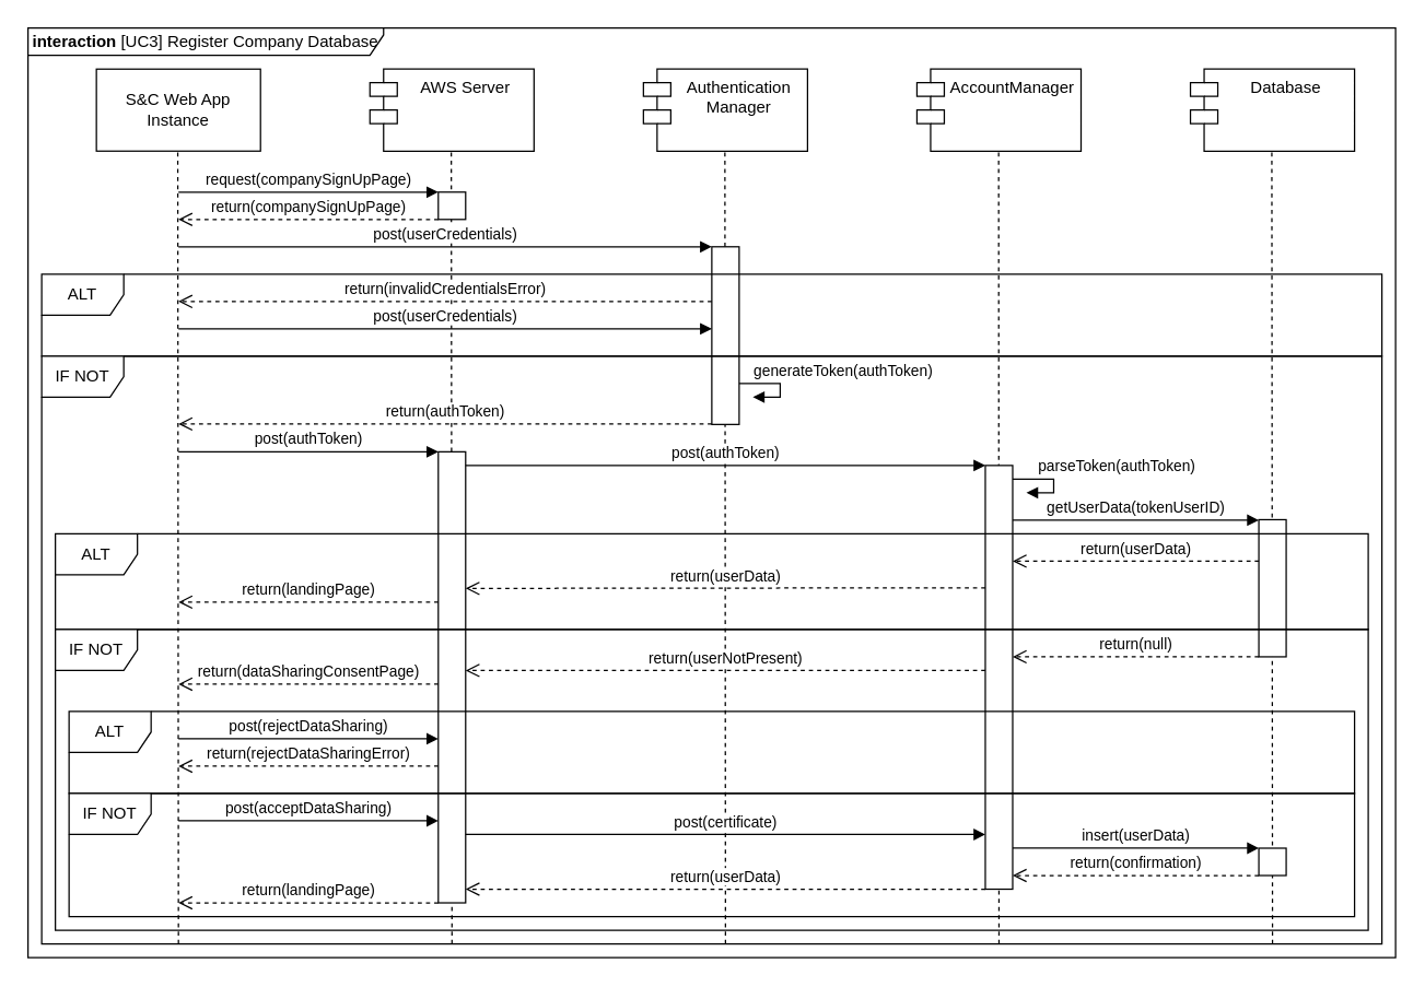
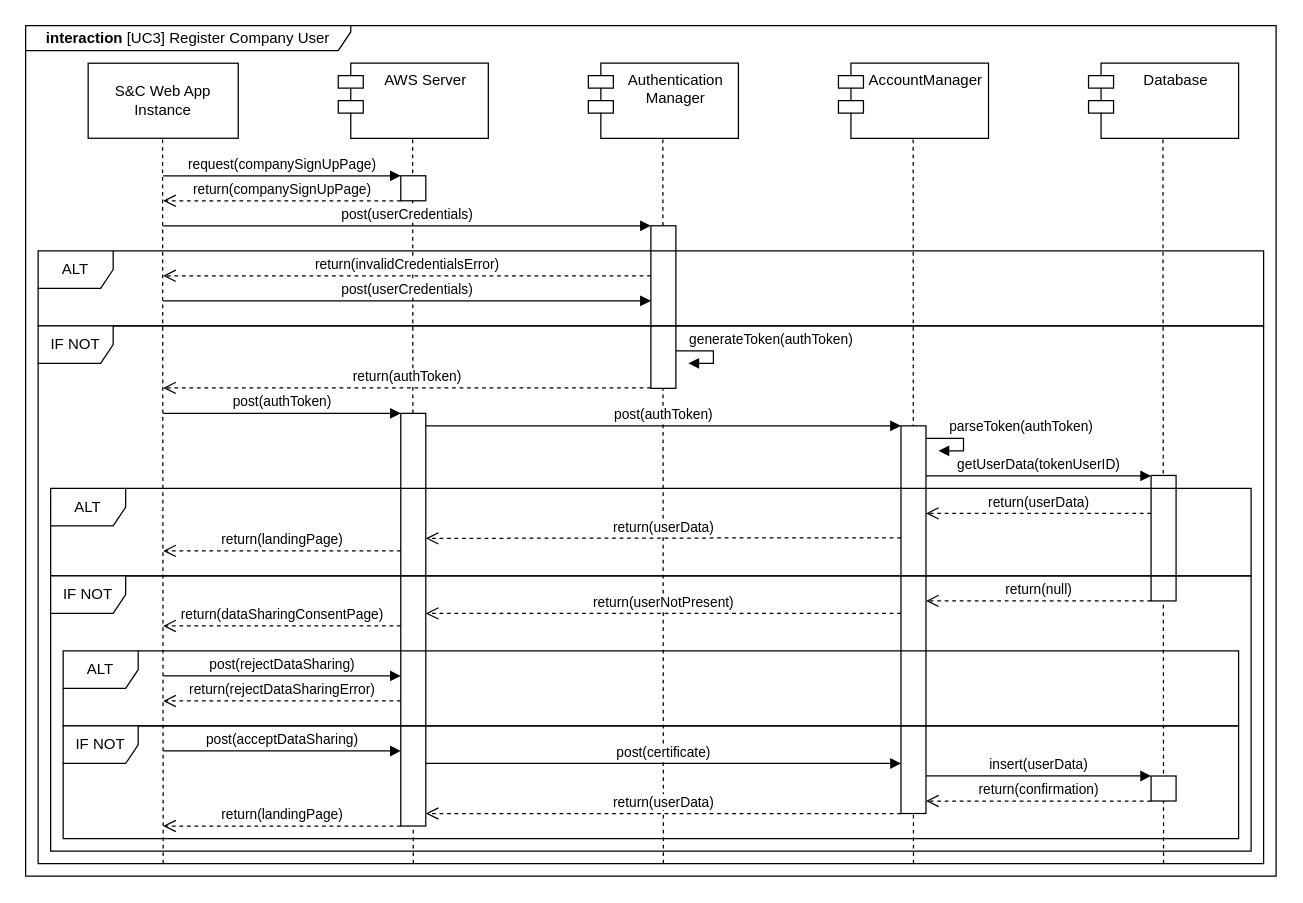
  <mxCell id="0" />
  <mxCell id="1" parent="0" />
  <mxCell id="2" value="S&amp;amp;C Web App Instance" style="rounded=0;whiteSpace=wrap;html=1;" parent="1" vertex="1"><mxGeometry x="70" y="50" width="120" height="60" as="geometry" /></mxCell>
  <mxCell id="3" value="AWS Server&lt;div&gt;&lt;br&gt;&lt;/div&gt;" style="shape=module;align=left;spacingLeft=20;align=center;verticalAlign=top;whiteSpace=wrap;html=1;" parent="1" vertex="1"><mxGeometry x="270" y="50" width="120" height="60" as="geometry" /></mxCell>
  <mxCell id="4" value="Authentication&lt;div&gt;Manager&lt;/div&gt;" style="shape=module;align=left;spacingLeft=20;align=center;verticalAlign=top;whiteSpace=wrap;html=1;" parent="1" vertex="1"><mxGeometry x="470" y="50" width="120" height="60" as="geometry" /></mxCell>
  <mxCell id="5" value="AccountManager" style="shape=module;align=left;spacingLeft=20;align=center;verticalAlign=top;whiteSpace=wrap;html=1;" parent="1" vertex="1"><mxGeometry x="670" y="50" width="120" height="60" as="geometry" /></mxCell>
  <mxCell id="6" value="Database" style="shape=module;align=left;spacingLeft=20;align=center;verticalAlign=top;whiteSpace=wrap;html=1;" parent="1" vertex="1"><mxGeometry x="870" y="50" width="120" height="60" as="geometry" /></mxCell>
  <mxCell id="7" value="" style="endArrow=none;dashed=1;html=1;rounded=0;" parent="1" edge="1"><mxGeometry width="50" height="50" relative="1" as="geometry"><mxPoint x="130" y="690" as="sourcePoint" /><mxPoint x="129.5" y="110" as="targetPoint" /></mxGeometry></mxCell>
  <mxCell id="8" value="" style="endArrow=none;dashed=1;html=1;rounded=0;" parent="1" edge="1"><mxGeometry width="50" height="50" relative="1" as="geometry"><mxPoint x="330" y="690" as="sourcePoint" /><mxPoint x="329.5" y="110" as="targetPoint" /></mxGeometry></mxCell>
  <mxCell id="9" value="" style="endArrow=none;dashed=1;html=1;rounded=0;" parent="1" edge="1"><mxGeometry width="50" height="50" relative="1" as="geometry"><mxPoint x="530" y="690" as="sourcePoint" /><mxPoint x="529.58" y="110.34" as="targetPoint" /></mxGeometry></mxCell>
  <mxCell id="10" value="" style="endArrow=none;dashed=1;html=1;rounded=0;" parent="1" edge="1"><mxGeometry width="50" height="50" relative="1" as="geometry"><mxPoint x="730" y="690" as="sourcePoint" /><mxPoint x="729.75" y="110" as="targetPoint" /></mxGeometry></mxCell>
  <mxCell id="11" value="" style="endArrow=none;dashed=1;html=1;rounded=0;" parent="1" edge="1"><mxGeometry width="50" height="50" relative="1" as="geometry"><mxPoint x="930" y="690" as="sourcePoint" /><mxPoint x="929.5" y="110" as="targetPoint" /></mxGeometry></mxCell>
  <mxCell id="12" value="" style="rounded=0;whiteSpace=wrap;html=1;rotation=0;" parent="1" vertex="1"><mxGeometry x="320" y="140" width="20" height="20" as="geometry" /></mxCell>
  <mxCell id="13" value="return(companySignUpPage)" style="html=1;verticalAlign=bottom;endArrow=open;dashed=1;endSize=8;curved=0;rounded=0;" parent="1" edge="1"><mxGeometry relative="1" as="geometry"><mxPoint x="320" y="160" as="sourcePoint" /><mxPoint x="130" y="160" as="targetPoint" /></mxGeometry></mxCell>
  <mxCell id="14" value="request(companySignUpPage)" style="html=1;verticalAlign=bottom;endArrow=block;curved=0;rounded=0;" parent="1" edge="1"><mxGeometry width="80" relative="1" as="geometry"><mxPoint x="130" y="140" as="sourcePoint" /><mxPoint x="320" y="140" as="targetPoint" /></mxGeometry></mxCell>
  <mxCell id="15" value="" style="rounded=0;whiteSpace=wrap;html=1;rotation=0;" parent="1" vertex="1"><mxGeometry x="520" y="180" width="20" height="130" as="geometry" /></mxCell>
  <mxCell id="16" value="post(userCredentials)" style="html=1;verticalAlign=bottom;endArrow=block;curved=0;rounded=0;" parent="1" edge="1"><mxGeometry x="0.002" width="80" relative="1" as="geometry"><mxPoint x="130" y="180" as="sourcePoint" /><mxPoint x="520" y="180" as="targetPoint" /><mxPoint as="offset" /></mxGeometry></mxCell>
  <mxCell id="17" value="return(invalidCredentialsError)" style="html=1;verticalAlign=bottom;endArrow=open;dashed=1;endSize=8;curved=0;rounded=0;" parent="1" edge="1"><mxGeometry relative="1" as="geometry"><mxPoint x="520" y="220" as="sourcePoint" /><mxPoint x="130" y="220" as="targetPoint" /></mxGeometry></mxCell>
  <mxCell id="18" value="post(userCredentials)" style="html=1;verticalAlign=bottom;endArrow=block;curved=0;rounded=0;" parent="1" edge="1"><mxGeometry x="0.002" width="80" relative="1" as="geometry"><mxPoint x="130" y="240" as="sourcePoint" /><mxPoint x="520" y="240" as="targetPoint" /><mxPoint as="offset" /></mxGeometry></mxCell>
  <mxCell id="19" value="post(authToken)" style="html=1;verticalAlign=bottom;endArrow=block;curved=0;rounded=0;" parent="1" edge="1"><mxGeometry width="80" relative="1" as="geometry"><mxPoint x="130" y="330" as="sourcePoint" /><mxPoint x="320" y="330" as="targetPoint" /></mxGeometry></mxCell>
  <mxCell id="20" value="" style="rounded=0;whiteSpace=wrap;html=1;rotation=0;" parent="1" vertex="1"><mxGeometry x="320" y="330" width="20" height="330" as="geometry" /></mxCell>
  <mxCell id="21" value="" style="rounded=0;whiteSpace=wrap;html=1;rotation=0;" parent="1" vertex="1"><mxGeometry x="720" y="340" width="20" height="310" as="geometry" /></mxCell>
  <mxCell id="22" value="post(authToken)" style="html=1;verticalAlign=bottom;endArrow=block;curved=0;rounded=0;" parent="1" edge="1"><mxGeometry width="80" relative="1" as="geometry"><mxPoint x="340" y="340" as="sourcePoint" /><mxPoint x="720" y="340" as="targetPoint" /></mxGeometry></mxCell>
  <mxCell id="23" value="parseToken(authToken)" style="html=1;verticalAlign=bottom;endArrow=block;curved=0;rounded=0;" parent="1" edge="1"><mxGeometry y="46" width="80" relative="1" as="geometry"><mxPoint x="740" y="350" as="sourcePoint" /><mxPoint x="750" y="360" as="targetPoint" /><Array as="points"><mxPoint x="770" y="350" /><mxPoint x="770" y="360" /></Array><mxPoint as="offset" /></mxGeometry></mxCell>
  <mxCell id="24" value="getUserData(tokenUserID)" style="html=1;verticalAlign=bottom;endArrow=block;curved=0;rounded=0;" parent="1" edge="1"><mxGeometry x="0.003" width="80" relative="1" as="geometry"><mxPoint x="740" y="380" as="sourcePoint" /><mxPoint x="920" y="380" as="targetPoint" /><mxPoint as="offset" /></mxGeometry></mxCell>
  <mxCell id="25" value="" style="rounded=0;whiteSpace=wrap;html=1;rotation=0;" parent="1" vertex="1"><mxGeometry x="920" y="379.66" width="20" height="100.34" as="geometry" /></mxCell>
  <mxCell id="26" value="return(userNotPresent)" style="html=1;verticalAlign=bottom;endArrow=open;dashed=1;endSize=8;curved=0;rounded=0;" parent="1" edge="1"><mxGeometry relative="1" as="geometry"><mxPoint x="720" y="490" as="sourcePoint" /><mxPoint x="340" y="490" as="targetPoint" /></mxGeometry></mxCell>
  <mxCell id="27" value="return(null)" style="html=1;verticalAlign=bottom;endArrow=open;dashed=1;endSize=8;curved=0;rounded=0;" parent="1" edge="1"><mxGeometry relative="1" as="geometry"><mxPoint x="920" y="480" as="sourcePoint" /><mxPoint x="740" y="480" as="targetPoint" /></mxGeometry></mxCell>
  <mxCell id="28" value="return(userData)" style="html=1;verticalAlign=bottom;endArrow=open;dashed=1;endSize=8;curved=0;rounded=0;" parent="1" edge="1"><mxGeometry relative="1" as="geometry"><mxPoint x="720" y="429.49" as="sourcePoint" /><mxPoint x="340" y="429.95" as="targetPoint" /></mxGeometry></mxCell>
  <mxCell id="29" value="return(landingPage)" style="html=1;verticalAlign=bottom;endArrow=open;dashed=1;endSize=8;curved=0;rounded=0;" parent="1" edge="1"><mxGeometry relative="1" as="geometry"><mxPoint x="320" y="440" as="sourcePoint" /><mxPoint x="130" y="440" as="targetPoint" /></mxGeometry></mxCell>
  <mxCell id="30" value="return(dataSharingConsentPage)" style="html=1;verticalAlign=bottom;endArrow=open;dashed=1;endSize=8;curved=0;rounded=0;" parent="1" edge="1"><mxGeometry relative="1" as="geometry"><mxPoint x="320" y="500" as="sourcePoint" /><mxPoint x="130" y="500" as="targetPoint" /></mxGeometry></mxCell>
  <mxCell id="31" value="return(userData)" style="html=1;verticalAlign=bottom;endArrow=open;dashed=1;endSize=8;curved=0;rounded=0;" parent="1" edge="1"><mxGeometry relative="1" as="geometry"><mxPoint x="920" y="410" as="sourcePoint" /><mxPoint x="740" y="410" as="targetPoint" /></mxGeometry></mxCell>
  <mxCell id="32" value="generateToken(authToken)" style="html=1;verticalAlign=bottom;endArrow=block;curved=0;rounded=0;" parent="1" edge="1"><mxGeometry y="46" width="80" relative="1" as="geometry"><mxPoint x="540" y="280" as="sourcePoint" /><mxPoint x="550" y="290" as="targetPoint" /><Array as="points"><mxPoint x="570" y="280" /><mxPoint x="570" y="290" /></Array><mxPoint as="offset" /></mxGeometry></mxCell>
  <mxCell id="33" value="return(authToken)" style="html=1;verticalAlign=bottom;endArrow=open;dashed=1;endSize=8;curved=0;rounded=0;" parent="1" edge="1"><mxGeometry relative="1" as="geometry"><mxPoint x="520" y="309.66" as="sourcePoint" /><mxPoint x="130" y="309.66" as="targetPoint" /></mxGeometry></mxCell>
  <mxCell id="34" value="post(rejectDataSharing)" style="html=1;verticalAlign=bottom;endArrow=block;curved=0;rounded=0;" parent="1" edge="1"><mxGeometry width="80" relative="1" as="geometry"><mxPoint x="130" y="540" as="sourcePoint" /><mxPoint x="320" y="540" as="targetPoint" /></mxGeometry></mxCell>
  <mxCell id="35" value="return(rejectDataSharingError)" style="html=1;verticalAlign=bottom;endArrow=open;dashed=1;endSize=8;curved=0;rounded=0;" parent="1" edge="1"><mxGeometry relative="1" as="geometry"><mxPoint x="320" y="560" as="sourcePoint" /><mxPoint x="130" y="560" as="targetPoint" /></mxGeometry></mxCell>
  <mxCell id="36" value="post(acceptDataSharing)" style="html=1;verticalAlign=bottom;endArrow=block;curved=0;rounded=0;" parent="1" edge="1"><mxGeometry width="80" relative="1" as="geometry"><mxPoint x="130" y="600" as="sourcePoint" /><mxPoint x="320" y="600" as="targetPoint" /></mxGeometry></mxCell>
  <mxCell id="37" value="post(certificate)" style="html=1;verticalAlign=bottom;endArrow=block;curved=0;rounded=0;" parent="1" edge="1"><mxGeometry width="80" relative="1" as="geometry"><mxPoint x="340" y="610" as="sourcePoint" /><mxPoint x="720" y="610" as="targetPoint" /></mxGeometry></mxCell>
  <mxCell id="38" value="insert(userData)" style="html=1;verticalAlign=bottom;endArrow=block;curved=0;rounded=0;" parent="1" edge="1"><mxGeometry x="0.003" width="80" relative="1" as="geometry"><mxPoint x="740" y="620" as="sourcePoint" /><mxPoint x="920" y="620" as="targetPoint" /><mxPoint as="offset" /></mxGeometry></mxCell>
  <mxCell id="39" value="" style="rounded=0;whiteSpace=wrap;html=1;rotation=0;" parent="1" vertex="1"><mxGeometry x="920" y="620" width="20" height="20" as="geometry" /></mxCell>
  <mxCell id="40" value="return(confirmation)" style="html=1;verticalAlign=bottom;endArrow=open;dashed=1;endSize=8;curved=0;rounded=0;" parent="1" edge="1"><mxGeometry relative="1" as="geometry"><mxPoint x="920" y="640" as="sourcePoint" /><mxPoint x="740" y="640" as="targetPoint" /></mxGeometry></mxCell>
  <mxCell id="41" value="return(userData)" style="html=1;verticalAlign=bottom;endArrow=open;dashed=1;endSize=8;curved=0;rounded=0;" parent="1" edge="1"><mxGeometry relative="1" as="geometry"><mxPoint x="720" y="650" as="sourcePoint" /><mxPoint x="340" y="650" as="targetPoint" /></mxGeometry></mxCell>
  <mxCell id="42" value="return(landingPage)" style="html=1;verticalAlign=bottom;endArrow=open;dashed=1;endSize=8;curved=0;rounded=0;" parent="1" edge="1"><mxGeometry relative="1" as="geometry"><mxPoint x="320" y="660" as="sourcePoint" /><mxPoint x="130" y="660" as="targetPoint" /></mxGeometry></mxCell>
  <mxCell id="43" value="ALT" style="shape=umlFrame;whiteSpace=wrap;html=1;pointerEvents=0;" parent="1" vertex="1"><mxGeometry x="30" y="200" width="980" height="60" as="geometry" /></mxCell>
  <mxCell id="44" value="IF NOT" style="shape=umlFrame;whiteSpace=wrap;html=1;pointerEvents=0;" parent="1" vertex="1"><mxGeometry x="30" y="260" width="980" height="430" as="geometry" /></mxCell>
  <mxCell id="45" value="ALT" style="shape=umlFrame;whiteSpace=wrap;html=1;pointerEvents=0;" parent="1" vertex="1"><mxGeometry x="40" y="390" width="960" height="70" as="geometry" /></mxCell>
  <mxCell id="46" value="IF NOT" style="shape=umlFrame;whiteSpace=wrap;html=1;pointerEvents=0;" parent="1" vertex="1"><mxGeometry x="40" y="460" width="960" height="220" as="geometry" /></mxCell>
  <mxCell id="47" value="ALT" style="shape=umlFrame;whiteSpace=wrap;html=1;pointerEvents=0;" parent="1" vertex="1"><mxGeometry x="50" y="520" width="940" height="60" as="geometry" /></mxCell>
  <mxCell id="48" value="IF NOT" style="shape=umlFrame;whiteSpace=wrap;html=1;pointerEvents=0;" parent="1" vertex="1"><mxGeometry x="50" y="580" width="940" height="90" as="geometry" /></mxCell>
- <mxCell id="49" value="&lt;b&gt;interaction&lt;/b&gt;&amp;nbsp;[UC3] Register Company Database" style="shape=umlFrame;whiteSpace=wrap;html=1;pointerEvents=0;width=260;height=20;" parent="1" vertex="1"><mxGeometry x="20" y="20" width="1000" height="680" as="geometry" /></mxCell>
+ <mxCell id="49" value="&lt;b&gt;interaction&lt;/b&gt;&amp;nbsp;[UC3] Register Company User" style="shape=umlFrame;whiteSpace=wrap;html=1;pointerEvents=0;width=260;height=20;" parent="1" vertex="1"><mxGeometry x="20" y="20" width="1000" height="680" as="geometry" /></mxCell>
